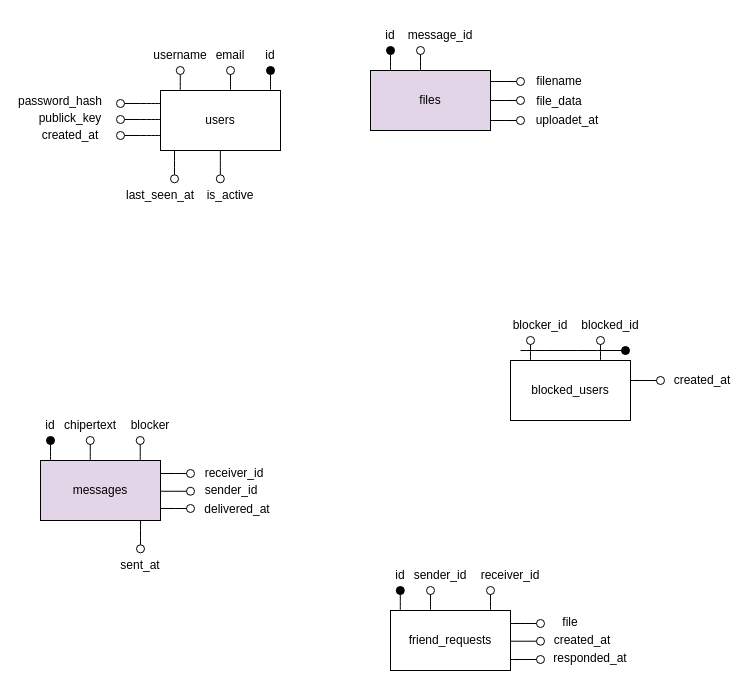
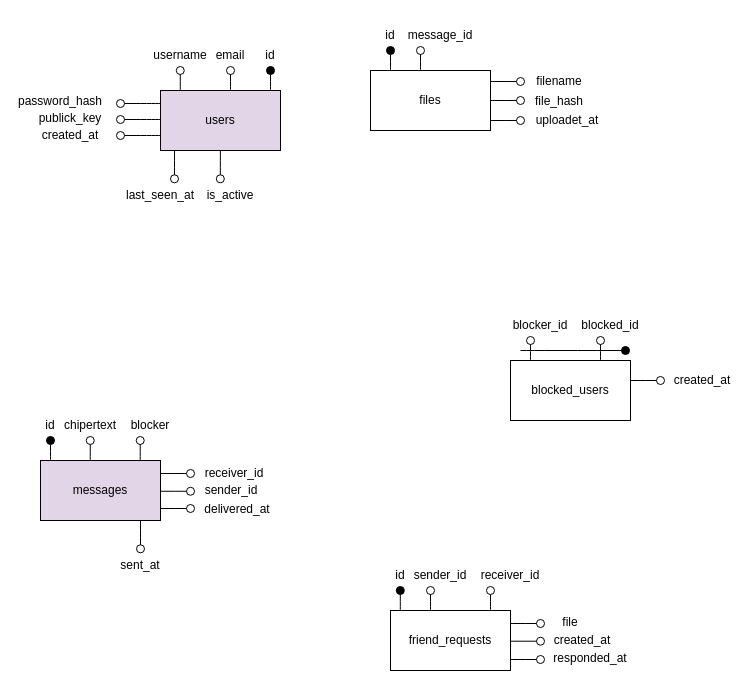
  <mxCell id="0" />
  <mxCell id="1" parent="0" />
  <mxCell id="2" style="edgeStyle=none;curved=1;rounded=0;orthogonalLoop=1;jettySize=auto;html=1;exitX=0.5;exitY=0;exitDx=0;exitDy=0;fontSize=12;startSize=8;endSize=8;endArrow=oval;endFill=0;" edge="1" parent="1"><mxGeometry relative="1" as="geometry"><mxPoint x="230" y="70" as="targetPoint" /><mxPoint x="230" y="90" as="sourcePoint" /></mxGeometry></mxCell>
- <mxCell id="3" value="users" style="rounded=0;whiteSpace=wrap;html=1;" vertex="1" parent="1"><mxGeometry x="160" y="90" width="120" height="60" as="geometry" /></mxCell>
+ <mxCell id="3" value="users" style="rounded=0;whiteSpace=wrap;html=1;fillColor=#e1d5e7;" vertex="1" parent="1"><mxGeometry x="160" y="90" width="120" height="60" as="geometry" /></mxCell>
  <mxCell id="4" style="edgeStyle=none;curved=1;rounded=0;orthogonalLoop=1;jettySize=auto;html=1;exitX=0.5;exitY=0;exitDx=0;exitDy=0;fontSize=12;startSize=8;endSize=8;endArrow=oval;endFill=1;" edge="1" parent="1"><mxGeometry relative="1" as="geometry"><mxPoint x="270" y="70" as="targetPoint" /><mxPoint x="270" y="90" as="sourcePoint" /></mxGeometry></mxCell>
  <mxCell id="5" value="id" style="text;html=1;align=center;verticalAlign=middle;whiteSpace=wrap;rounded=0;" vertex="1" parent="1"><mxGeometry x="240" y="40" width="60" height="30" as="geometry" /></mxCell>
  <mxCell id="6" value="email" style="text;html=1;align=center;verticalAlign=middle;whiteSpace=wrap;rounded=0;" vertex="1" parent="1"><mxGeometry x="200" y="40" width="60" height="30" as="geometry" /></mxCell>
  <mxCell id="7" style="edgeStyle=none;curved=1;rounded=0;orthogonalLoop=1;jettySize=auto;html=1;exitX=0.5;exitY=0;exitDx=0;exitDy=0;fontSize=12;startSize=8;endSize=8;endArrow=oval;endFill=0;" edge="1" parent="1"><mxGeometry relative="1" as="geometry"><mxPoint x="179.77" y="70" as="targetPoint" /><mxPoint x="179.77" y="90" as="sourcePoint" /></mxGeometry></mxCell>
  <mxCell id="8" value="username" style="text;html=1;align=center;verticalAlign=middle;whiteSpace=wrap;rounded=0;" vertex="1" parent="1"><mxGeometry x="150" y="40" width="60" height="30" as="geometry" /></mxCell>
  <mxCell id="9" value="password_hash" style="text;html=1;align=center;verticalAlign=middle;whiteSpace=wrap;rounded=0;" vertex="1" parent="1"><mxGeometry x="30" y="86" width="60" height="30" as="geometry" /></mxCell>
  <mxCell id="10" value="publick_key" style="text;html=1;align=center;verticalAlign=middle;whiteSpace=wrap;rounded=0;" vertex="1" parent="1"><mxGeometry x="40" y="103" width="60" height="30" as="geometry" /></mxCell>
  <mxCell id="11" style="edgeStyle=none;curved=1;rounded=0;orthogonalLoop=1;jettySize=auto;html=1;exitX=0;exitY=0.167;exitDx=0;exitDy=0;fontSize=12;startSize=8;endSize=8;endArrow=oval;endFill=0;exitPerimeter=0;" edge="1" parent="1"><mxGeometry relative="1" as="geometry"><mxPoint x="120" y="103" as="targetPoint" /><mxPoint x="160" y="103.02" as="sourcePoint" /></mxGeometry></mxCell>
  <mxCell id="12" style="edgeStyle=none;curved=1;rounded=0;orthogonalLoop=1;jettySize=auto;html=1;exitX=0;exitY=0.5;exitDx=0;exitDy=0;fontSize=12;startSize=8;endSize=8;endArrow=oval;endFill=0;" edge="1" parent="1"><mxGeometry relative="1" as="geometry"><mxPoint x="120" y="119" as="targetPoint" /><mxPoint x="160" y="119" as="sourcePoint" /></mxGeometry></mxCell>
  <mxCell id="13" style="edgeStyle=none;curved=1;rounded=0;orthogonalLoop=1;jettySize=auto;html=1;exitX=0;exitY=0.75;exitDx=0;exitDy=0;fontSize=12;startSize=8;endSize=8;endArrow=oval;endFill=0;" edge="1" parent="1" source="3"><mxGeometry relative="1" as="geometry"><mxPoint x="120" y="135" as="targetPoint" /><mxPoint x="90" y="190" as="sourcePoint" /></mxGeometry></mxCell>
  <mxCell id="14" value="created_at" style="text;html=1;align=center;verticalAlign=middle;whiteSpace=wrap;rounded=0;" vertex="1" parent="1"><mxGeometry x="40" y="120" width="60" height="30" as="geometry" /></mxCell>
  <mxCell id="15" style="edgeStyle=none;curved=1;rounded=0;orthogonalLoop=1;jettySize=auto;html=1;exitX=0.117;exitY=1.028;exitDx=0;exitDy=0;fontSize=12;startSize=8;endSize=8;endArrow=oval;endFill=0;exitPerimeter=0;" edge="1" parent="1"><mxGeometry relative="1" as="geometry"><mxPoint x="174" y="178.32" as="targetPoint" /><mxPoint x="174.04" y="150" as="sourcePoint" /><Array as="points"><mxPoint x="174" y="158.32" /></Array></mxGeometry></mxCell>
  <mxCell id="16" value="last_seen_at" style="text;html=1;align=center;verticalAlign=middle;whiteSpace=wrap;rounded=0;" vertex="1" parent="1"><mxGeometry x="130" y="180" width="60" height="30" as="geometry" /></mxCell>
  <mxCell id="17" value="is_active" style="text;html=1;align=center;verticalAlign=middle;whiteSpace=wrap;rounded=0;" vertex="1" parent="1"><mxGeometry x="200" y="180" width="60" height="30" as="geometry" /></mxCell>
  <mxCell id="18" style="edgeStyle=none;curved=1;rounded=0;orthogonalLoop=1;jettySize=auto;html=1;exitX=0.117;exitY=1.028;exitDx=0;exitDy=0;fontSize=12;startSize=8;endSize=8;endArrow=oval;endFill=0;exitPerimeter=0;" edge="1" parent="1"><mxGeometry relative="1" as="geometry"><mxPoint x="219.84" y="178.32" as="targetPoint" /><mxPoint x="219.88" y="150" as="sourcePoint" /><Array as="points"><mxPoint x="219.84" y="158.32" /></Array></mxGeometry></mxCell>
- <mxCell id="19" value="files" style="rounded=0;whiteSpace=wrap;html=1;fillColor=#e1d5e7;" vertex="1" parent="1"><mxGeometry x="370" y="70" width="120" height="60" as="geometry" /></mxCell>
+ <mxCell id="19" value="files" style="rounded=0;whiteSpace=wrap;html=1;" vertex="1" parent="1"><mxGeometry x="370" y="70" width="120" height="60" as="geometry" /></mxCell>
  <mxCell id="20" style="edgeStyle=none;curved=1;rounded=0;orthogonalLoop=1;jettySize=auto;html=1;exitX=0.5;exitY=0;exitDx=0;exitDy=0;fontSize=12;startSize=8;endSize=8;endArrow=oval;endFill=1;" edge="1" parent="1"><mxGeometry relative="1" as="geometry"><mxPoint x="390" y="50" as="targetPoint" /><mxPoint x="390" y="70" as="sourcePoint" /></mxGeometry></mxCell>
  <mxCell id="21" value="id" style="text;html=1;align=center;verticalAlign=middle;whiteSpace=wrap;rounded=0;" vertex="1" parent="1"><mxGeometry x="360" y="20" width="60" height="30" as="geometry" /></mxCell>
  <mxCell id="22" style="edgeStyle=none;curved=1;rounded=0;orthogonalLoop=1;jettySize=auto;html=1;exitX=0.5;exitY=0;exitDx=0;exitDy=0;fontSize=12;startSize=8;endSize=8;endArrow=oval;endFill=0;" edge="1" parent="1"><mxGeometry relative="1" as="geometry"><mxPoint x="420" y="50" as="targetPoint" /><mxPoint x="420" y="70" as="sourcePoint" /></mxGeometry></mxCell>
  <mxCell id="23" value="message_id" style="text;html=1;align=center;verticalAlign=middle;whiteSpace=wrap;rounded=0;" vertex="1" parent="1"><mxGeometry x="410" y="20" width="60" height="30" as="geometry" /></mxCell>
  <mxCell id="24" style="edgeStyle=none;curved=1;rounded=0;orthogonalLoop=1;jettySize=auto;html=1;exitX=1;exitY=0.25;exitDx=0;exitDy=0;fontSize=12;startSize=8;endSize=8;endArrow=oval;endFill=0;" edge="1" parent="1"><mxGeometry relative="1" as="geometry"><mxPoint x="520" y="81" as="targetPoint" /><mxPoint x="490" y="81" as="sourcePoint" /></mxGeometry></mxCell>
  <mxCell id="25" style="edgeStyle=none;curved=1;rounded=0;orthogonalLoop=1;jettySize=auto;html=1;exitX=1;exitY=0.25;exitDx=0;exitDy=0;fontSize=12;startSize=8;endSize=8;endArrow=oval;endFill=0;" edge="1" parent="1"><mxGeometry relative="1" as="geometry"><mxPoint x="520" y="100" as="targetPoint" /><mxPoint x="490" y="100" as="sourcePoint" /></mxGeometry></mxCell>
  <mxCell id="26" style="edgeStyle=none;curved=1;rounded=0;orthogonalLoop=1;jettySize=auto;html=1;exitX=1;exitY=0.25;exitDx=0;exitDy=0;fontSize=12;startSize=8;endSize=8;endArrow=oval;endFill=0;" edge="1" parent="1"><mxGeometry relative="1" as="geometry"><mxPoint x="520" y="120" as="targetPoint" /><mxPoint x="490" y="120" as="sourcePoint" /></mxGeometry></mxCell>
  <mxCell id="27" value="filename" style="text;html=1;align=center;verticalAlign=middle;whiteSpace=wrap;rounded=0;" vertex="1" parent="1"><mxGeometry x="529" y="66" width="60" height="30" as="geometry" /></mxCell>
- <mxCell id="28" value="file_data" style="text;html=1;align=center;verticalAlign=middle;whiteSpace=wrap;rounded=0;" vertex="1" parent="1"><mxGeometry x="529" y="86" width="60" height="30" as="geometry" /></mxCell>
+ <mxCell id="28" value="file_hash" style="text;html=1;align=center;verticalAlign=middle;whiteSpace=wrap;rounded=0;" vertex="1" parent="1"><mxGeometry x="529" y="86" width="60" height="30" as="geometry" /></mxCell>
  <mxCell id="29" value="uploadet_at" style="text;html=1;align=center;verticalAlign=middle;whiteSpace=wrap;rounded=0;" vertex="1" parent="1"><mxGeometry x="537" y="105" width="60" height="30" as="geometry" /></mxCell>
  <mxCell id="30" value="blocked_users" style="rounded=0;whiteSpace=wrap;html=1;" vertex="1" parent="1"><mxGeometry x="510" y="360" width="120" height="60" as="geometry" /></mxCell>
  <mxCell id="31" value="blocker_id" style="text;html=1;align=center;verticalAlign=middle;whiteSpace=wrap;rounded=0;" vertex="1" parent="1"><mxGeometry x="510" y="310" width="60" height="30" as="geometry" /></mxCell>
  <mxCell id="32" value="blocked_id" style="text;html=1;align=center;verticalAlign=middle;whiteSpace=wrap;rounded=0;" vertex="1" parent="1"><mxGeometry x="580" y="310" width="60" height="30" as="geometry" /></mxCell>
  <mxCell id="33" value="created_at" style="text;html=1;align=center;verticalAlign=middle;whiteSpace=wrap;rounded=0;" vertex="1" parent="1"><mxGeometry x="672" y="365" width="60" height="30" as="geometry" /></mxCell>
  <mxCell id="34" style="edgeStyle=none;curved=1;rounded=0;orthogonalLoop=1;jettySize=auto;html=1;exitX=1;exitY=0.25;exitDx=0;exitDy=0;fontSize=12;startSize=8;endSize=8;endArrow=oval;endFill=0;" edge="1" parent="1"><mxGeometry relative="1" as="geometry"><mxPoint x="660" y="380" as="targetPoint" /><mxPoint x="630" y="380" as="sourcePoint" /></mxGeometry></mxCell>
  <mxCell id="35" value="messages" style="rounded=0;whiteSpace=wrap;html=1;fillColor=#e1d5e7;" vertex="1" parent="1"><mxGeometry x="40" y="460" width="120" height="60" as="geometry" /></mxCell>
  <mxCell id="36" style="edgeStyle=none;curved=1;rounded=0;orthogonalLoop=1;jettySize=auto;html=1;exitX=0.5;exitY=0;exitDx=0;exitDy=0;fontSize=12;startSize=8;endSize=8;endArrow=oval;endFill=1;" edge="1" parent="1"><mxGeometry relative="1" as="geometry"><mxPoint x="50" y="440" as="targetPoint" /><mxPoint x="50" y="460" as="sourcePoint" /></mxGeometry></mxCell>
  <mxCell id="37" value="id" style="text;html=1;align=center;verticalAlign=middle;whiteSpace=wrap;rounded=0;" vertex="1" parent="1"><mxGeometry x="20" y="410" width="60" height="30" as="geometry" /></mxCell>
  <mxCell id="38" value="sender_id" style="text;html=1;align=center;verticalAlign=middle;whiteSpace=wrap;rounded=0;" vertex="1" parent="1"><mxGeometry x="201" y="475" width="60" height="30" as="geometry" /></mxCell>
  <mxCell id="39" value="receiver_id" style="text;html=1;align=center;verticalAlign=middle;whiteSpace=wrap;rounded=0;" vertex="1" parent="1"><mxGeometry x="204" y="458" width="60" height="30" as="geometry" /></mxCell>
  <mxCell id="40" value="chipertext" style="text;html=1;align=center;verticalAlign=middle;whiteSpace=wrap;rounded=0;" vertex="1" parent="1"><mxGeometry x="60" y="410" width="60" height="30" as="geometry" /></mxCell>
  <mxCell id="41" value="sent_at" style="text;html=1;align=center;verticalAlign=middle;whiteSpace=wrap;rounded=0;" vertex="1" parent="1"><mxGeometry x="110" y="550" width="60" height="30" as="geometry" /></mxCell>
  <mxCell id="42" value="blocker" style="text;html=1;align=center;verticalAlign=middle;whiteSpace=wrap;rounded=0;" vertex="1" parent="1"><mxGeometry x="120" y="410" width="60" height="30" as="geometry" /></mxCell>
  <mxCell id="43" value="delivered_at" style="text;html=1;align=center;verticalAlign=middle;whiteSpace=wrap;rounded=0;" vertex="1" parent="1"><mxGeometry x="207" y="494" width="60" height="30" as="geometry" /></mxCell>
  <mxCell id="44" style="edgeStyle=none;curved=1;rounded=0;orthogonalLoop=1;jettySize=auto;html=1;exitX=0.5;exitY=0;exitDx=0;exitDy=0;fontSize=12;startSize=8;endSize=8;endArrow=oval;endFill=0;" edge="1" parent="1"><mxGeometry relative="1" as="geometry"><mxPoint x="89.76" y="440" as="targetPoint" /><mxPoint x="89.76" y="460" as="sourcePoint" /></mxGeometry></mxCell>
  <mxCell id="45" style="edgeStyle=none;curved=1;rounded=0;orthogonalLoop=1;jettySize=auto;html=1;exitX=1;exitY=0.25;exitDx=0;exitDy=0;fontSize=12;startSize=8;endSize=8;endArrow=oval;endFill=0;" edge="1" parent="1"><mxGeometry relative="1" as="geometry"><mxPoint x="190" y="473" as="targetPoint" /><mxPoint x="160" y="473" as="sourcePoint" /></mxGeometry></mxCell>
  <mxCell id="46" style="edgeStyle=none;curved=1;rounded=0;orthogonalLoop=1;jettySize=auto;html=1;exitX=1;exitY=0.25;exitDx=0;exitDy=0;fontSize=12;startSize=8;endSize=8;endArrow=oval;endFill=0;" edge="1" parent="1"><mxGeometry relative="1" as="geometry"><mxPoint x="190" y="490.76" as="targetPoint" /><mxPoint x="160" y="490.76" as="sourcePoint" /></mxGeometry></mxCell>
  <mxCell id="47" style="edgeStyle=none;curved=1;rounded=0;orthogonalLoop=1;jettySize=auto;html=1;exitX=1;exitY=0.25;exitDx=0;exitDy=0;fontSize=12;startSize=8;endSize=8;endArrow=oval;endFill=0;" edge="1" parent="1"><mxGeometry relative="1" as="geometry"><mxPoint x="190" y="508" as="targetPoint" /><mxPoint x="160" y="508" as="sourcePoint" /></mxGeometry></mxCell>
  <mxCell id="48" style="edgeStyle=none;curved=1;rounded=0;orthogonalLoop=1;jettySize=auto;html=1;exitX=0.5;exitY=0;exitDx=0;exitDy=0;fontSize=12;startSize=8;endSize=8;endArrow=oval;endFill=0;" edge="1" parent="1"><mxGeometry relative="1" as="geometry"><mxPoint x="139.72" y="440" as="targetPoint" /><mxPoint x="139.72" y="460" as="sourcePoint" /></mxGeometry></mxCell>
  <mxCell id="49" style="edgeStyle=none;curved=1;rounded=0;orthogonalLoop=1;jettySize=auto;html=1;exitX=0.117;exitY=1.028;exitDx=0;exitDy=0;fontSize=12;startSize=8;endSize=8;endArrow=oval;endFill=0;exitPerimeter=0;" edge="1" parent="1"><mxGeometry relative="1" as="geometry"><mxPoint x="140" y="548.32" as="targetPoint" /><mxPoint x="140.04" y="520" as="sourcePoint" /><Array as="points"><mxPoint x="140" y="528.32" /></Array></mxGeometry></mxCell>
  <mxCell id="50" value="friend_requests" style="rounded=0;whiteSpace=wrap;html=1;" vertex="1" parent="1"><mxGeometry x="390" y="610" width="120" height="60" as="geometry" /></mxCell>
  <mxCell id="51" style="edgeStyle=none;curved=1;rounded=0;orthogonalLoop=1;jettySize=auto;html=1;exitX=0.5;exitY=0;exitDx=0;exitDy=0;fontSize=12;startSize=8;endSize=8;endArrow=oval;endFill=1;" edge="1" parent="1"><mxGeometry relative="1" as="geometry"><mxPoint x="399.8" y="590" as="targetPoint" /><mxPoint x="399.8" y="610" as="sourcePoint" /></mxGeometry></mxCell>
  <mxCell id="52" value="id" style="text;html=1;align=center;verticalAlign=middle;whiteSpace=wrap;rounded=0;" vertex="1" parent="1"><mxGeometry x="370" y="560" width="60" height="30" as="geometry" /></mxCell>
  <mxCell id="53" style="edgeStyle=none;curved=1;rounded=0;orthogonalLoop=1;jettySize=auto;html=1;exitX=0.5;exitY=0;exitDx=0;exitDy=0;fontSize=12;startSize=8;endSize=8;endArrow=oval;endFill=0;" edge="1" parent="1"><mxGeometry relative="1" as="geometry"><mxPoint x="430" y="590" as="targetPoint" /><mxPoint x="430" y="610" as="sourcePoint" /></mxGeometry></mxCell>
  <mxCell id="54" value="sender_id" style="text;html=1;align=center;verticalAlign=middle;whiteSpace=wrap;rounded=0;" vertex="1" parent="1"><mxGeometry x="410" y="560" width="60" height="30" as="geometry" /></mxCell>
  <mxCell id="55" value="receiver_id" style="text;html=1;align=center;verticalAlign=middle;whiteSpace=wrap;rounded=0;" vertex="1" parent="1"><mxGeometry x="480" y="560" width="60" height="30" as="geometry" /></mxCell>
  <mxCell id="56" style="edgeStyle=none;curved=1;rounded=0;orthogonalLoop=1;jettySize=auto;html=1;exitX=0.5;exitY=0;exitDx=0;exitDy=0;fontSize=12;startSize=8;endSize=8;endArrow=oval;endFill=0;" edge="1" parent="1"><mxGeometry relative="1" as="geometry"><mxPoint x="490" y="590" as="targetPoint" /><mxPoint x="490" y="610" as="sourcePoint" /></mxGeometry></mxCell>
  <mxCell id="57" style="edgeStyle=none;curved=1;rounded=0;orthogonalLoop=1;jettySize=auto;html=1;exitX=1;exitY=0.25;exitDx=0;exitDy=0;fontSize=12;startSize=8;endSize=8;endArrow=oval;endFill=0;" edge="1" parent="1"><mxGeometry relative="1" as="geometry"><mxPoint x="540" y="623" as="targetPoint" /><mxPoint x="510" y="623" as="sourcePoint" /></mxGeometry></mxCell>
  <mxCell id="58" value="file" style="text;html=1;align=center;verticalAlign=middle;whiteSpace=wrap;rounded=0;" vertex="1" parent="1"><mxGeometry x="540" y="607" width="60" height="30" as="geometry" /></mxCell>
  <mxCell id="59" style="edgeStyle=none;curved=1;rounded=0;orthogonalLoop=1;jettySize=auto;html=1;exitX=1;exitY=0.25;exitDx=0;exitDy=0;fontSize=12;startSize=8;endSize=8;endArrow=oval;endFill=0;" edge="1" parent="1"><mxGeometry relative="1" as="geometry"><mxPoint x="540" y="640.71" as="targetPoint" /><mxPoint x="510" y="640.71" as="sourcePoint" /></mxGeometry></mxCell>
  <mxCell id="60" value="created_at" style="text;html=1;align=center;verticalAlign=middle;whiteSpace=wrap;rounded=0;" vertex="1" parent="1"><mxGeometry x="552" y="625" width="60" height="30" as="geometry" /></mxCell>
  <mxCell id="61" style="edgeStyle=none;curved=1;rounded=0;orthogonalLoop=1;jettySize=auto;html=1;exitX=1;exitY=0.25;exitDx=0;exitDy=0;fontSize=12;startSize=8;endSize=8;endArrow=oval;endFill=0;" edge="1" parent="1"><mxGeometry relative="1" as="geometry"><mxPoint x="540" y="659" as="targetPoint" /><mxPoint x="510" y="659" as="sourcePoint" /></mxGeometry></mxCell>
  <mxCell id="62" value="responded_at" style="text;html=1;align=center;verticalAlign=middle;whiteSpace=wrap;rounded=0;" vertex="1" parent="1"><mxGeometry x="560" y="643" width="60" height="30" as="geometry" /></mxCell>
  <mxCell id="63" style="edgeStyle=none;curved=1;rounded=0;orthogonalLoop=1;jettySize=auto;html=1;exitX=0.5;exitY=0;exitDx=0;exitDy=0;fontSize=12;startSize=8;endSize=8;endArrow=oval;endFill=0;" edge="1" parent="1"><mxGeometry relative="1" as="geometry"><mxPoint x="600" y="340" as="targetPoint" /><mxPoint x="600" y="360" as="sourcePoint" /></mxGeometry></mxCell>
  <mxCell id="64" style="edgeStyle=none;curved=1;rounded=0;orthogonalLoop=1;jettySize=auto;html=1;exitX=0.5;exitY=0;exitDx=0;exitDy=0;fontSize=12;startSize=8;endSize=8;endArrow=oval;endFill=0;" edge="1" parent="1"><mxGeometry relative="1" as="geometry"><mxPoint x="530" y="340" as="targetPoint" /><mxPoint x="530" y="360" as="sourcePoint" /></mxGeometry></mxCell>
  <mxCell id="65" style="edgeStyle=none;curved=1;rounded=0;orthogonalLoop=1;jettySize=auto;html=1;fontSize=12;startSize=8;endSize=8;endArrow=oval;endFill=1;" edge="1" parent="1"><mxGeometry relative="1" as="geometry"><mxPoint x="625" y="350" as="targetPoint" /><mxPoint x="520" y="350" as="sourcePoint" /></mxGeometry></mxCell>
